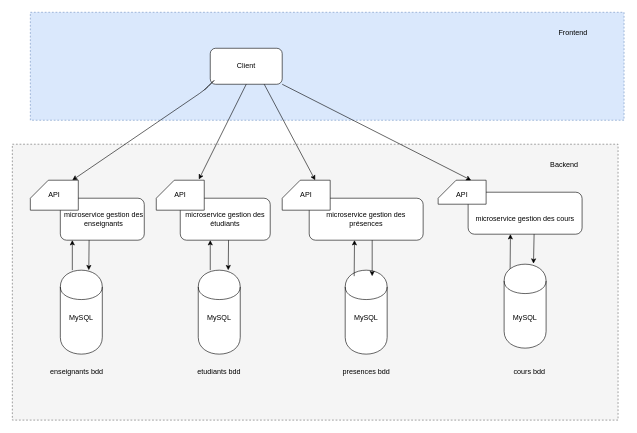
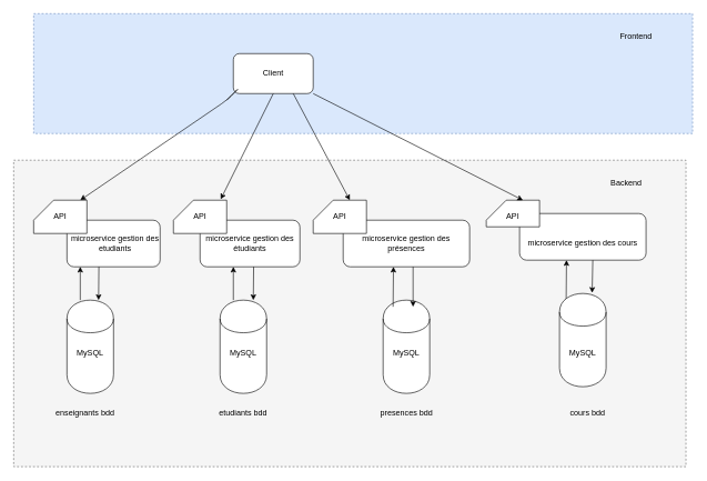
  <mxCell id="0" />
  <mxCell id="1" parent="0" />
  <mxCell id="2" value="" style="rounded=0;whiteSpace=wrap;html=1;fillColor=#dae8fc;strokeColor=#6c8ebf;dashed=1;" vertex="1" parent="1"><mxGeometry x="50" y="20" width="990" height="180" as="geometry" /></mxCell>
  <mxCell id="3" value="" style="rounded=1;whiteSpace=wrap;html=1;" vertex="1" parent="1"><mxGeometry x="350" y="80" width="120" height="60" as="geometry" /></mxCell>
  <mxCell id="4" value="Frontend" style="text;html=1;strokeColor=none;fillColor=none;align=center;verticalAlign=middle;whiteSpace=wrap;rounded=0;" vertex="1" parent="1"><mxGeometry x="880" y="30" width="150" height="50" as="geometry" /></mxCell>
  <mxCell id="5" value="Client" style="text;html=1;strokeColor=none;fillColor=none;align=center;verticalAlign=middle;whiteSpace=wrap;rounded=0;dashed=1;" vertex="1" parent="1"><mxGeometry x="390" y="100" width="40" height="20" as="geometry" /></mxCell>
  <mxCell id="6" value="" style="rounded=0;whiteSpace=wrap;html=1;dashed=1;fillColor=#f5f5f5;strokeColor=#666666;fontColor=#333333;" vertex="1" parent="1"><mxGeometry x="20" y="240" width="1010" height="460" as="geometry" /></mxCell>
  <mxCell id="7" value="Backend&lt;br&gt;" style="text;html=1;align=center;verticalAlign=middle;resizable=0;points=[];autosize=1;" vertex="1" parent="1"><mxGeometry x="910" y="265" width="60" height="20" as="geometry" /></mxCell>
  <mxCell id="8" value="" style="endArrow=classic;html=1;exitX=0.5;exitY=1;exitDx=0;exitDy=0;entryX=0.888;entryY=-0.029;entryDx=0;entryDy=0;entryPerimeter=0;" edge="1" parent="1" source="3" target="15"><mxGeometry width="50" height="50" relative="1" as="geometry"><mxPoint x="380" y="339" as="sourcePoint" /><mxPoint x="410" y="290" as="targetPoint" /></mxGeometry></mxCell>
  <mxCell id="9" value="" style="endArrow=classic;html=1;" edge="1" parent="1"><mxGeometry width="50" height="50" relative="1" as="geometry"><mxPoint x="340" y="150" as="sourcePoint" /><mxPoint x="120" y="300" as="targetPoint" /><Array as="points"><mxPoint x="360" y="130" /><mxPoint x="340" y="150" /></Array></mxGeometry></mxCell>
  <mxCell id="10" value="" style="endArrow=classic;html=1;entryX=0;entryY=0;entryDx=55;entryDy=0;entryPerimeter=0;exitX=0.75;exitY=1;exitDx=0;exitDy=0;" edge="1" parent="1" source="3" target="16"><mxGeometry width="50" height="50" relative="1" as="geometry"><mxPoint x="470" y="150" as="sourcePoint" /><mxPoint x="680" y="290" as="targetPoint" /><Array as="points" /></mxGeometry></mxCell>
  <mxCell id="11" value="" style="rounded=1;whiteSpace=wrap;html=1;" vertex="1" parent="1"><mxGeometry x="100" y="330" width="140" height="70" as="geometry" /></mxCell>
  <mxCell id="12" value="" style="shape=card;whiteSpace=wrap;html=1;" vertex="1" parent="1"><mxGeometry x="50" y="300" width="80" height="50" as="geometry" /></mxCell>
  <mxCell id="13" value="" style="rounded=1;whiteSpace=wrap;html=1;" vertex="1" parent="1"><mxGeometry x="300" y="330" width="150" height="70" as="geometry" /></mxCell>
  <mxCell id="14" value="" style="rounded=1;whiteSpace=wrap;html=1;" vertex="1" parent="1"><mxGeometry x="515" y="330" width="190" height="70" as="geometry" /></mxCell>
  <mxCell id="15" value="" style="shape=card;whiteSpace=wrap;html=1;" vertex="1" parent="1"><mxGeometry x="260" y="300" width="80" height="50" as="geometry" /></mxCell>
  <mxCell id="16" value="" style="shape=card;whiteSpace=wrap;html=1;" vertex="1" parent="1"><mxGeometry x="470" y="300" width="80" height="50" as="geometry" /></mxCell>
  <mxCell id="17" value="API" style="text;html=1;strokeColor=none;fillColor=none;align=center;verticalAlign=middle;whiteSpace=wrap;rounded=0;dashed=1;" vertex="1" parent="1"><mxGeometry x="70" y="315" width="40" height="20" as="geometry" /></mxCell>
  <mxCell id="18" value="API" style="text;html=1;strokeColor=none;fillColor=none;align=center;verticalAlign=middle;whiteSpace=wrap;rounded=0;dashed=1;" vertex="1" parent="1"><mxGeometry x="280" y="315" width="40" height="20" as="geometry" /></mxCell>
  <mxCell id="19" value="API" style="text;html=1;strokeColor=none;fillColor=none;align=center;verticalAlign=middle;whiteSpace=wrap;rounded=0;dashed=1;" vertex="1" parent="1"><mxGeometry x="490" y="315" width="40" height="20" as="geometry" /></mxCell>
- <mxCell id="20" value="microservice gestion des enseignants" style="text;html=1;strokeColor=none;fillColor=none;align=center;verticalAlign=middle;whiteSpace=wrap;rounded=0;dashed=1;" vertex="1" parent="1"><mxGeometry x="95" y="340" width="155" height="50" as="geometry" /></mxCell>
+ <mxCell id="20" value="microservice gestion des etudiants" style="text;html=1;strokeColor=none;fillColor=none;align=center;verticalAlign=middle;whiteSpace=wrap;rounded=0;dashed=1;" vertex="1" parent="1"><mxGeometry x="95" y="340" width="155" height="50" as="geometry" /></mxCell>
  <mxCell id="21" value="microservice gestion des étudiants" style="text;html=1;strokeColor=none;fillColor=none;align=center;verticalAlign=middle;whiteSpace=wrap;rounded=0;dashed=1;" vertex="1" parent="1"><mxGeometry x="290" y="340" width="170" height="50" as="geometry" /></mxCell>
  <mxCell id="22" value="microservice gestion des présences" style="text;html=1;strokeColor=none;fillColor=none;align=center;verticalAlign=middle;whiteSpace=wrap;rounded=0;dashed=1;" vertex="1" parent="1"><mxGeometry x="525" y="340" width="170" height="50" as="geometry" /></mxCell>
  <mxCell id="23" value="" style="shape=cylinder;whiteSpace=wrap;html=1;boundedLbl=1;backgroundOutline=1;" vertex="1" parent="1"><mxGeometry x="100" y="450" width="70" height="140" as="geometry" /></mxCell>
  <mxCell id="24" value="" style="shape=cylinder;whiteSpace=wrap;html=1;boundedLbl=1;backgroundOutline=1;" vertex="1" parent="1"><mxGeometry x="330" y="450" width="70" height="140" as="geometry" /></mxCell>
  <mxCell id="25" value="" style="shape=cylinder;whiteSpace=wrap;html=1;boundedLbl=1;backgroundOutline=1;" vertex="1" parent="1"><mxGeometry x="575" y="450" width="70" height="140" as="geometry" /></mxCell>
  <mxCell id="26" value="MySQL" style="text;html=1;strokeColor=none;fillColor=none;align=center;verticalAlign=middle;whiteSpace=wrap;rounded=0;dashed=1;" vertex="1" parent="1"><mxGeometry x="115" y="520" width="40" height="20" as="geometry" /></mxCell>
  <mxCell id="27" value="MySQL" style="text;html=1;strokeColor=none;fillColor=none;align=center;verticalAlign=middle;whiteSpace=wrap;rounded=0;dashed=1;" vertex="1" parent="1"><mxGeometry x="345" y="520" width="40" height="20" as="geometry" /></mxCell>
  <mxCell id="28" value="MySQL" style="text;html=1;strokeColor=none;fillColor=none;align=center;verticalAlign=middle;whiteSpace=wrap;rounded=0;dashed=1;" vertex="1" parent="1"><mxGeometry x="590" y="520" width="40" height="20" as="geometry" /></mxCell>
  <mxCell id="29" value="" style="endArrow=classic;html=1;" edge="1" parent="1"><mxGeometry width="50" height="50" relative="1" as="geometry"><mxPoint x="148" y="400" as="sourcePoint" /><mxPoint x="147.5" y="450" as="targetPoint" /><Array as="points" /></mxGeometry></mxCell>
  <mxCell id="30" value="" style="endArrow=classic;html=1;" edge="1" parent="1"><mxGeometry width="50" height="50" relative="1" as="geometry"><mxPoint x="620" y="400" as="sourcePoint" /><mxPoint x="620" y="460" as="targetPoint" /></mxGeometry></mxCell>
  <mxCell id="31" value="enseignants bdd" style="text;html=1;strokeColor=none;fillColor=none;align=center;verticalAlign=middle;whiteSpace=wrap;rounded=0;dashed=1;" vertex="1" parent="1"><mxGeometry x="70" y="610" width="115" height="20" as="geometry" /></mxCell>
  <mxCell id="32" style="edgeStyle=orthogonalEdgeStyle;rounded=0;orthogonalLoop=1;jettySize=auto;html=1;exitX=0.5;exitY=1;exitDx=0;exitDy=0;" edge="1" parent="1" source="26" target="26"><mxGeometry relative="1" as="geometry" /></mxCell>
  <mxCell id="33" value="etudiants bdd" style="text;html=1;strokeColor=none;fillColor=none;align=center;verticalAlign=middle;whiteSpace=wrap;rounded=0;dashed=1;" vertex="1" parent="1"><mxGeometry x="315" y="610" width="100" height="20" as="geometry" /></mxCell>
  <mxCell id="34" value="cours bdd" style="text;html=1;strokeColor=none;fillColor=none;align=center;verticalAlign=middle;whiteSpace=wrap;rounded=0;dashed=1;" vertex="1" parent="1"><mxGeometry x="840" y="610" width="85" height="20" as="geometry" /></mxCell>
  <mxCell id="35" value="" style="endArrow=classic;html=1;entryX=0.5;entryY=1;entryDx=0;entryDy=0;" edge="1" parent="1"><mxGeometry width="50" height="50" relative="1" as="geometry"><mxPoint x="120" y="450" as="sourcePoint" /><mxPoint x="120" y="400" as="targetPoint" /></mxGeometry></mxCell>
  <mxCell id="36" value="" style="endArrow=classic;html=1;entryX=0.5;entryY=1;entryDx=0;entryDy=0;" edge="1" parent="1"><mxGeometry width="50" height="50" relative="1" as="geometry"><mxPoint x="350" y="450" as="sourcePoint" /><mxPoint x="350" y="400" as="targetPoint" /></mxGeometry></mxCell>
  <mxCell id="37" value="" style="endArrow=classic;html=1;" edge="1" parent="1"><mxGeometry width="50" height="50" relative="1" as="geometry"><mxPoint x="380.5" y="400" as="sourcePoint" /><mxPoint x="380" y="450" as="targetPoint" /><Array as="points" /></mxGeometry></mxCell>
  <mxCell id="38" value="" style="endArrow=classic;html=1;entryX=0.5;entryY=1;entryDx=0;entryDy=0;" edge="1" parent="1"><mxGeometry width="50" height="50" relative="1" as="geometry"><mxPoint x="590" y="460" as="sourcePoint" /><mxPoint x="590.5" y="400" as="targetPoint" /></mxGeometry></mxCell>
  <mxCell id="39" value="" style="rounded=1;whiteSpace=wrap;html=1;" vertex="1" parent="1"><mxGeometry x="780" y="320" width="190" height="70" as="geometry" /></mxCell>
  <mxCell id="40" value="" style="shape=card;whiteSpace=wrap;html=1;" vertex="1" parent="1"><mxGeometry x="730" y="300" width="80" height="40" as="geometry" /></mxCell>
  <mxCell id="41" value="API" style="text;html=1;strokeColor=none;fillColor=none;align=center;verticalAlign=middle;whiteSpace=wrap;rounded=0;dashed=1;direction=south;" vertex="1" parent="1"><mxGeometry x="760" y="305" width="20" height="40" as="geometry" /></mxCell>
  <mxCell id="42" value="microservice gestion des cours" style="text;html=1;strokeColor=none;fillColor=none;align=center;verticalAlign=middle;whiteSpace=wrap;rounded=0;dashed=1;" vertex="1" parent="1"><mxGeometry x="790" y="340" width="170" height="50" as="geometry" /></mxCell>
  <mxCell id="43" value="" style="endArrow=classic;html=1;entryX=0.5;entryY=1;entryDx=0;entryDy=0;" edge="1" parent="1"><mxGeometry width="50" height="50" relative="1" as="geometry"><mxPoint x="850" y="450" as="sourcePoint" /><mxPoint x="850.5" y="390" as="targetPoint" /></mxGeometry></mxCell>
  <mxCell id="44" value="" style="endArrow=classic;html=1;entryX=0.7;entryY=-0.007;entryDx=0;entryDy=0;entryPerimeter=0;" edge="1" parent="1" target="45"><mxGeometry width="50" height="50" relative="1" as="geometry"><mxPoint x="890" y="390" as="sourcePoint" /><mxPoint x="890" y="450" as="targetPoint" /></mxGeometry></mxCell>
  <mxCell id="45" value="" style="shape=cylinder;whiteSpace=wrap;html=1;boundedLbl=1;backgroundOutline=1;" vertex="1" parent="1"><mxGeometry x="840" y="440" width="70" height="140" as="geometry" /></mxCell>
  <mxCell id="46" value="MySQL" style="text;html=1;strokeColor=none;fillColor=none;align=center;verticalAlign=middle;whiteSpace=wrap;rounded=0;dashed=1;" vertex="1" parent="1"><mxGeometry x="855" y="520" width="40" height="20" as="geometry" /></mxCell>
  <mxCell id="47" value="presences bdd" style="text;html=1;strokeColor=none;fillColor=none;align=center;verticalAlign=middle;whiteSpace=wrap;rounded=0;dashed=1;" vertex="1" parent="1"><mxGeometry x="567.5" y="610" width="85" height="20" as="geometry" /></mxCell>
  <mxCell id="48" value="" style="endArrow=classic;html=1;entryX=0;entryY=0;entryDx=55;entryDy=0;entryPerimeter=0;exitX=1;exitY=1;exitDx=0;exitDy=0;" edge="1" parent="1" source="3" target="40"><mxGeometry width="50" height="50" relative="1" as="geometry"><mxPoint x="515" y="155" as="sourcePoint" /><mxPoint x="570" y="315" as="targetPoint" /></mxGeometry></mxCell>
